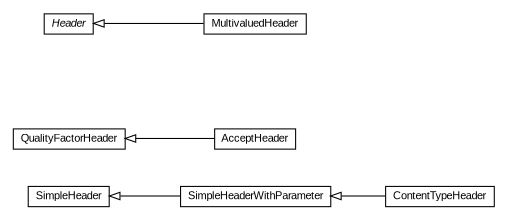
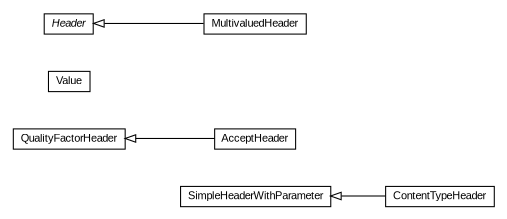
  digraph {
    nodesep=0.25
    rankdir=LR
    ranksep=0.5
    node [fontcolor=black fontname=arial fontsize=10.0 shape=plaintext]
    edge [arrowtail=empty dir=back fontname=arial fontsize=10 headport=p labelfontname=arial labelfontsize=10 tailport=p]
    n1 [label=<<table title="io.reinert.requestor.header.SimpleHeaderWithParameter" border="0" cellborder="1" cellspacing="0" cellpadding="2" port="p" href="./SimpleHeaderWithParameter.html"> 		<tr><td><table border="0" cellspacing="0" cellpadding="1"> <tr><td align="center" balign="center"> SimpleHeaderWithParameter </td></tr> 		</table></td></tr> 		</table>>]
    n2 [label=<<table title="io.reinert.requestor.header.ContentTypeHeader" border="0" cellborder="1" cellspacing="0" cellpadding="2" port="p" href="./ContentTypeHeader.html"> 		<tr><td><table border="0" cellspacing="0" cellpadding="1"> <tr><td align="center" balign="center"> ContentTypeHeader </td></tr> 		</table></td></tr> 		</table>>]
-   n3 [label=<<table title="io.reinert.requestor.header.SimpleHeader" border="0" cellborder="1" cellspacing="0" cellpadding="2" port="p" href="./SimpleHeader.html"> 		<tr><td><table border="0" cellspacing="0" cellpadding="1"> <tr><td align="center" balign="center"> SimpleHeader </td></tr> 		</table></td></tr> 		</table>>]
    n4 [label=<<table title="io.reinert.requestor.header.QualityFactorHeader" border="0" cellborder="1" cellspacing="0" cellpadding="2" port="p" href="./QualityFactorHeader.html"> 		<tr><td><table border="0" cellspacing="0" cellpadding="1"> <tr><td align="center" balign="center"> QualityFactorHeader </td></tr> 		</table></td></tr> 		</table>>]
    n5 [label=<<table title="io.reinert.requestor.header.AcceptHeader" border="0" cellborder="1" cellspacing="0" cellpadding="2" port="p" href="./AcceptHeader.html"> 		<tr><td><table border="0" cellspacing="0" cellpadding="1"> <tr><td align="center" balign="center"> AcceptHeader </td></tr> 		</table></td></tr> 		</table>>]
+   n6 [label=<<table title="io.reinert.requestor.header.QualityFactorHeader.Value" border="0" cellborder="1" cellspacing="0" cellpadding="2" port="p" href="./QualityFactorHeader.Value.html"> 		<tr><td><table border="0" cellspacing="0" cellpadding="1"> <tr><td align="center" balign="center"> Value </td></tr> 		</table></td></tr> 		</table>>]
    n7 [label=<<table title="io.reinert.requestor.header.MultivaluedHeader" border="0" cellborder="1" cellspacing="0" cellpadding="2" port="p" href="./MultivaluedHeader.html"> 		<tr><td><table border="0" cellspacing="0" cellpadding="1"> <tr><td align="center" balign="center"> MultivaluedHeader </td></tr> 		</table></td></tr> 		</table>>]
    n8 [label=<<table title="io.reinert.requestor.header.Header" border="0" cellborder="1" cellspacing="0" cellpadding="2" port="p" href="./Header.html"> 		<tr><td><table border="0" cellspacing="0" cellpadding="1"> <tr><td align="center" balign="center"><font face="arial italic"> Header </font></td></tr> 		</table></td></tr> 		</table>>]
    n1 -> n2
-   n3 -> n1
    n4 -> n5
    n8 -> n7
  }
